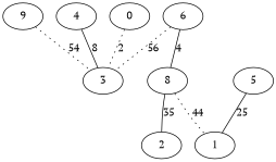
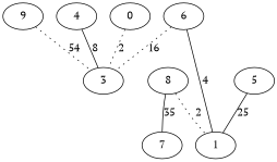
  graph {
    fontname="PT Serif"
    node [fontname="PT Serif"]
    edge [fontname="PT Serif" style=dotted]
    9
    3
    4
    8
    1
-   2
+   2 [label=7]
    6
    n8 [label=0]
    5
    9 -- 3 [label=54]
    4 -- 3 [label=8 style=solid]
-   8 -- 1 [label=44]
+   8 -- 1 [label=2]
    8 -- 2 [label=35 style=solid]
-   6 -- 3 [label=56]
-   6 -- 8 [label=4 style=solid]
+   6 -- 3 [label=16]
+   6 -- 1 [label=4 style=solid]
    n8 -- 3 [label=2]
    5 -- 1 [label=25 style=solid]
  }
